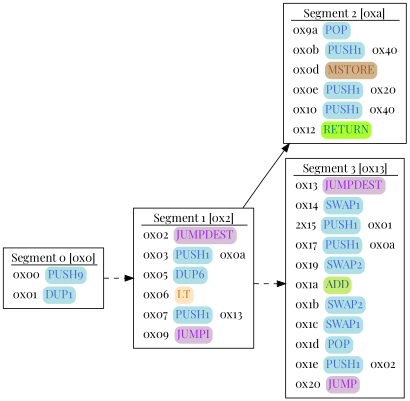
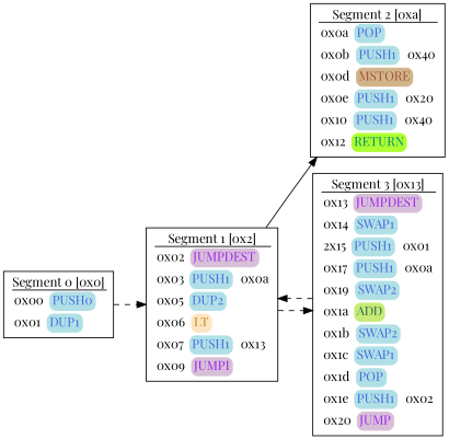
  digraph {
    fontname="Playfair Display"
    rankdir=LR
    ranking=TB
    node [fontname="Playfair Display" shape=box]
    edge [fontname="Playfair Display" style=dashed]
-   n1 [label=< <TABLE ALIGN="LEFT" CELLBORDER="0" BORDER="0" cellpadding="0"  CELLSPACING="1"> <TR><TD>Segment 0 [0x0]</TD></TR><HR/> <TR><TD width="1" fixedsize="true" align="left"> <TABLE  border="0" cellpadding="0" cellsborder="0" CELLSPACING="1"><TR><TD width="1" fixedsize="false" align="left" cellpadding="1">0x00 </TD> <TD width="1" fixedsize="true" style="Rounded" BORDER="0" BGCOLOR="powderblue" align="left" cellpadding="3"><FONT color="royalblue">PUSH9</FONT></TD></TR></TABLE></TD></TR> <TR><TD width="1" fixedsize="true" align="left"> <TABLE  border="0" cellpadding="0" cellsborder="0" CELLSPACING="1"><TR><TD width="1" fixedsize="false" align="left" cellpadding="1">0x01 </TD> <TD width="1" fixedsize="true" style="Rounded" BORDER="0" BGCOLOR="powderblue" align="left" cellpadding="3"><FONT color="royalblue">DUP1</FONT></TD></TR></TABLE></TD></TR> </TABLE> >]
-   n2 [label=< <TABLE ALIGN="LEFT" CELLBORDER="0" BORDER="0" cellpadding="0"  CELLSPACING="1"> <TR><TD>Segment 1 [0x2]</TD></TR><HR/> <TR><TD width="1" fixedsize="true" align="left"> <TABLE  border="0" cellpadding="0" cellsborder="0" CELLSPACING="1"><TR><TD width="1" fixedsize="false" align="left" cellpadding="1">0x02 </TD> <TD width="1" fixedsize="true" style="Rounded" BORDER="0" BGCOLOR="thistle" align="left" cellpadding="3"><FONT color="purple">JUMPDEST</FONT></TD></TR></TABLE></TD></TR> <TR><TD width="1" fixedsize="true" align="left"> <TABLE  border="0" cellpadding="0" cellsborder="0" CELLSPACING="1"><TR><TD width="1" fixedsize="false" align="left" cellpadding="1">0x03 </TD> <TD width="1" fixedsize="true" style="Rounded" BORDER="0" BGCOLOR="powderblue" align="left" cellpadding="3"><FONT color="royalblue">PUSH1</FONT></TD><TD width="1" fixedsize="true" align="left">  0x0a</TD></TR></TABLE></TD></TR> <TR><TD width="1" fixedsize="true" align="left"> <TABLE  border="0" cellpadding="0" cellsborder="0" CELLSPACING="1"><TR><TD width="1" fixedsize="false" align="left" cellpadding="1">0x05 </TD> <TD width="1" fixedsize="true" style="Rounded" BORDER="0" BGCOLOR="powderblue" align="left" cellpadding="3"><FONT color="royalblue">DUP6</FONT></TD></TR></TABLE></TD></TR> <TR><TD width="1" fixedsize="true" align="left"> <TABLE  border="0" cellpadding="0" cellsborder="0" CELLSPACING="1"><TR><TD width="1" fixedsize="false" align="left" cellpadding="1">0x06 </TD> <TD width="1" fixedsize="true" style="Rounded" BORDER="0" BGCOLOR="bisque" align="left" cellpadding="3"><FONT color="darkgoldenrod">LT</FONT></TD></TR></TABLE></TD></TR> <TR><TD width="1" fixedsize="true" align="left"> <TABLE  border="0" cellpadding="0" cellsborder="0" CELLSPACING="1"><TR><TD width="1" fixedsize="false" align="left" cellpadding="1">0x07 </TD> <TD width="1" fixedsize="true" style="Rounded" BORDER="0" BGCOLOR="powderblue" align="left" cellpadding="3"><FONT color="royalblue">PUSH1</FONT></TD><TD width="1" fixedsize="true" align="left">  0x13</TD></TR></TABLE></TD></TR> <TR><TD width="1" fixedsize="true" align="left"> <TABLE  border="0" cellpadding="0" cellsborder="0" CELLSPACING="1"><TR><TD width="1" fixedsize="false" align="left" cellpadding="1">0x09 </TD> <TD width="1" fixedsize="true" style="Rounded" BORDER="0" BGCOLOR="thistle" align="left" cellpadding="3"><FONT color="purple">JUMPI</FONT></TD></TR></TABLE></TD></TR> </TABLE> >]
-   n3 [label=< <TABLE ALIGN="LEFT" CELLBORDER="0" BORDER="0" cellpadding="0"  CELLSPACING="1"> <TR><TD>Segment 2 [0xa]</TD></TR><HR/> <TR><TD width="1" fixedsize="true" align="left"> <TABLE  border="0" cellpadding="0" cellsborder="0" CELLSPACING="1"><TR><TD width="1" fixedsize="false" align="left" cellpadding="1">0x9a </TD> <TD width="1" fixedsize="true" style="Rounded" BORDER="0" BGCOLOR="powderblue" align="left" cellpadding="3"><FONT color="royalblue">POP</FONT></TD></TR></TABLE></TD></TR> <TR><TD width="1" fixedsize="true" align="left"> <TABLE  border="0" cellpadding="0" cellsborder="0" CELLSPACING="1"><TR><TD width="1" fixedsize="false" align="left" cellpadding="1">0x0b </TD> <TD width="1" fixedsize="true" style="Rounded" BORDER="0" BGCOLOR="powderblue" align="left" cellpadding="3"><FONT color="royalblue">PUSH1</FONT></TD><TD width="1" fixedsize="true" align="left">  0x40</TD></TR></TABLE></TD></TR> <TR><TD width="1" fixedsize="true" align="left"> <TABLE  border="0" cellpadding="0" cellsborder="0" CELLSPACING="1"><TR><TD width="1" fixedsize="false" align="left" cellpadding="1">0x0d </TD> <TD width="1" fixedsize="true" style="Rounded" BORDER="0" BGCOLOR="tan" align="left" cellpadding="3"><FONT color="sienna">MSTORE</FONT></TD></TR></TABLE></TD></TR> <TR><TD width="1" fixedsize="true" align="left"> <TABLE  border="0" cellpadding="0" cellsborder="0" CELLSPACING="1"><TR><TD width="1" fixedsize="false" align="left" cellpadding="1">0x0e </TD> <TD width="1" fixedsize="true" style="Rounded" BORDER="0" BGCOLOR="powderblue" align="left" cellpadding="3"><FONT color="royalblue">PUSH1</FONT></TD><TD width="1" fixedsize="true" align="left">  0x20</TD></TR></TABLE></TD></TR> <TR><TD width="1" fixedsize="true" align="left"> <TABLE  border="0" cellpadding="0" cellsborder="0" CELLSPACING="1"><TR><TD width="1" fixedsize="false" align="left" cellpadding="1">0x10 </TD> <TD width="1" fixedsize="true" style="Rounded" BORDER="0" BGCOLOR="powderblue" align="left" cellpadding="3"><FONT color="royalblue">PUSH1</FONT></TD><TD width="1" fixedsize="true" align="left">  0x40</TD></TR></TABLE></TD></TR> <TR><TD width="1" fixedsize="true" align="left"> <TABLE  border="0" cellpadding="0" cellsborder="0" CELLSPACING="1"><TR><TD width="1" fixedsize="false" align="left" cellpadding="1">0x12 </TD> <TD width="1" fixedsize="true" style="Rounded" BORDER="0" BGCOLOR="greenyellow" align="left" cellpadding="3"><FONT color="teal">RETURN</FONT></TD></TR></TABLE></TD></TR> </TABLE> >]
+   n1 [label=< <TABLE ALIGN="LEFT" CELLBORDER="0" BORDER="0" cellpadding="0"  CELLSPACING="1"> <TR><TD>Segment 0 [0x0]</TD></TR><HR/> <TR><TD width="1" fixedsize="true" align="left"> <TABLE  border="0" cellpadding="0" cellsborder="0" CELLSPACING="1"><TR><TD width="1" fixedsize="false" align="left" cellpadding="1">0x00 </TD> <TD width="1" fixedsize="true" style="Rounded" BORDER="0" BGCOLOR="powderblue" align="left" cellpadding="3"><FONT color="royalblue">PUSH0</FONT></TD></TR></TABLE></TD></TR> <TR><TD width="1" fixedsize="true" align="left"> <TABLE  border="0" cellpadding="0" cellsborder="0" CELLSPACING="1"><TR><TD width="1" fixedsize="false" align="left" cellpadding="1">0x01 </TD> <TD width="1" fixedsize="true" style="Rounded" BORDER="0" BGCOLOR="powderblue" align="left" cellpadding="3"><FONT color="royalblue">DUP1</FONT></TD></TR></TABLE></TD></TR> </TABLE> >]
+   n2 [label=< <TABLE ALIGN="LEFT" CELLBORDER="0" BORDER="0" cellpadding="0"  CELLSPACING="1"> <TR><TD>Segment 1 [0x2]</TD></TR><HR/> <TR><TD width="1" fixedsize="true" align="left"> <TABLE  border="0" cellpadding="0" cellsborder="0" CELLSPACING="1"><TR><TD width="1" fixedsize="false" align="left" cellpadding="1">0x02 </TD> <TD width="1" fixedsize="true" style="Rounded" BORDER="0" BGCOLOR="thistle" align="left" cellpadding="3"><FONT color="purple">JUMPDEST</FONT></TD></TR></TABLE></TD></TR> <TR><TD width="1" fixedsize="true" align="left"> <TABLE  border="0" cellpadding="0" cellsborder="0" CELLSPACING="1"><TR><TD width="1" fixedsize="false" align="left" cellpadding="1">0x03 </TD> <TD width="1" fixedsize="true" style="Rounded" BORDER="0" BGCOLOR="powderblue" align="left" cellpadding="3"><FONT color="royalblue">PUSH1</FONT></TD><TD width="1" fixedsize="true" align="left">  0x0a</TD></TR></TABLE></TD></TR> <TR><TD width="1" fixedsize="true" align="left"> <TABLE  border="0" cellpadding="0" cellsborder="0" CELLSPACING="1"><TR><TD width="1" fixedsize="false" align="left" cellpadding="1">0x05 </TD> <TD width="1" fixedsize="true" style="Rounded" BORDER="0" BGCOLOR="powderblue" align="left" cellpadding="3"><FONT color="royalblue">DUP2</FONT></TD></TR></TABLE></TD></TR> <TR><TD width="1" fixedsize="true" align="left"> <TABLE  border="0" cellpadding="0" cellsborder="0" CELLSPACING="1"><TR><TD width="1" fixedsize="false" align="left" cellpadding="1">0x06 </TD> <TD width="1" fixedsize="true" style="Rounded" BORDER="0" BGCOLOR="bisque" align="left" cellpadding="3"><FONT color="darkgoldenrod">LT</FONT></TD></TR></TABLE></TD></TR> <TR><TD width="1" fixedsize="true" align="left"> <TABLE  border="0" cellpadding="0" cellsborder="0" CELLSPACING="1"><TR><TD width="1" fixedsize="false" align="left" cellpadding="1">0x07 </TD> <TD width="1" fixedsize="true" style="Rounded" BORDER="0" BGCOLOR="powderblue" align="left" cellpadding="3"><FONT color="royalblue">PUSH1</FONT></TD><TD width="1" fixedsize="true" align="left">  0x13</TD></TR></TABLE></TD></TR> <TR><TD width="1" fixedsize="true" align="left"> <TABLE  border="0" cellpadding="0" cellsborder="0" CELLSPACING="1"><TR><TD width="1" fixedsize="false" align="left" cellpadding="1">0x09 </TD> <TD width="1" fixedsize="true" style="Rounded" BORDER="0" BGCOLOR="thistle" align="left" cellpadding="3"><FONT color="purple">JUMPI</FONT></TD></TR></TABLE></TD></TR> </TABLE> >]
+   n3 [label=< <TABLE ALIGN="LEFT" CELLBORDER="0" BORDER="0" cellpadding="0"  CELLSPACING="1"> <TR><TD>Segment 2 [0xa]</TD></TR><HR/> <TR><TD width="1" fixedsize="true" align="left"> <TABLE  border="0" cellpadding="0" cellsborder="0" CELLSPACING="1"><TR><TD width="1" fixedsize="false" align="left" cellpadding="1">0x0a </TD> <TD width="1" fixedsize="true" style="Rounded" BORDER="0" BGCOLOR="powderblue" align="left" cellpadding="3"><FONT color="royalblue">POP</FONT></TD></TR></TABLE></TD></TR> <TR><TD width="1" fixedsize="true" align="left"> <TABLE  border="0" cellpadding="0" cellsborder="0" CELLSPACING="1"><TR><TD width="1" fixedsize="false" align="left" cellpadding="1">0x0b </TD> <TD width="1" fixedsize="true" style="Rounded" BORDER="0" BGCOLOR="powderblue" align="left" cellpadding="3"><FONT color="royalblue">PUSH1</FONT></TD><TD width="1" fixedsize="true" align="left">  0x40</TD></TR></TABLE></TD></TR> <TR><TD width="1" fixedsize="true" align="left"> <TABLE  border="0" cellpadding="0" cellsborder="0" CELLSPACING="1"><TR><TD width="1" fixedsize="false" align="left" cellpadding="1">0x0d </TD> <TD width="1" fixedsize="true" style="Rounded" BORDER="0" BGCOLOR="tan" align="left" cellpadding="3"><FONT color="sienna">MSTORE</FONT></TD></TR></TABLE></TD></TR> <TR><TD width="1" fixedsize="true" align="left"> <TABLE  border="0" cellpadding="0" cellsborder="0" CELLSPACING="1"><TR><TD width="1" fixedsize="false" align="left" cellpadding="1">0x0e </TD> <TD width="1" fixedsize="true" style="Rounded" BORDER="0" BGCOLOR="powderblue" align="left" cellpadding="3"><FONT color="royalblue">PUSH1</FONT></TD><TD width="1" fixedsize="true" align="left">  0x20</TD></TR></TABLE></TD></TR> <TR><TD width="1" fixedsize="true" align="left"> <TABLE  border="0" cellpadding="0" cellsborder="0" CELLSPACING="1"><TR><TD width="1" fixedsize="false" align="left" cellpadding="1">0x10 </TD> <TD width="1" fixedsize="true" style="Rounded" BORDER="0" BGCOLOR="powderblue" align="left" cellpadding="3"><FONT color="royalblue">PUSH1</FONT></TD><TD width="1" fixedsize="true" align="left">  0x40</TD></TR></TABLE></TD></TR> <TR><TD width="1" fixedsize="true" align="left"> <TABLE  border="0" cellpadding="0" cellsborder="0" CELLSPACING="1"><TR><TD width="1" fixedsize="false" align="left" cellpadding="1">0x12 </TD> <TD width="1" fixedsize="true" style="Rounded" BORDER="0" BGCOLOR="greenyellow" align="left" cellpadding="3"><FONT color="teal">RETURN</FONT></TD></TR></TABLE></TD></TR> </TABLE> >]
    n4 [label=< <TABLE ALIGN="LEFT" CELLBORDER="0" BORDER="0" cellpadding="0"  CELLSPACING="1"> <TR><TD>Segment 3 [0x13]</TD></TR><HR/> <TR><TD width="1" fixedsize="true" align="left"> <TABLE  border="0" cellpadding="0" cellsborder="0" CELLSPACING="1"><TR><TD width="1" fixedsize="false" align="left" cellpadding="1">0x13 </TD> <TD width="1" fixedsize="true" style="Rounded" BORDER="0" BGCOLOR="thistle" align="left" cellpadding="3"><FONT color="purple">JUMPDEST</FONT></TD></TR></TABLE></TD></TR> <TR><TD width="1" fixedsize="true" align="left"> <TABLE  border="0" cellpadding="0" cellsborder="0" CELLSPACING="1"><TR><TD width="1" fixedsize="false" align="left" cellpadding="1">0x14 </TD> <TD width="1" fixedsize="true" style="Rounded" BORDER="0" BGCOLOR="powderblue" align="left" cellpadding="3"><FONT color="royalblue">SWAP1</FONT></TD></TR></TABLE></TD></TR> <TR><TD width="1" fixedsize="true" align="left"> <TABLE  border="0" cellpadding="0" cellsborder="0" CELLSPACING="1"><TR><TD width="1" fixedsize="false" align="left" cellpadding="1">2x15 </TD> <TD width="1" fixedsize="true" style="Rounded" BORDER="0" BGCOLOR="powderblue" align="left" cellpadding="3"><FONT color="royalblue">PUSH1</FONT></TD><TD width="1" fixedsize="true" align="left">  0x01</TD></TR></TABLE></TD></TR> <TR><TD width="1" fixedsize="true" align="left"> <TABLE  border="0" cellpadding="0" cellsborder="0" CELLSPACING="1"><TR><TD width="1" fixedsize="false" align="left" cellpadding="1">0x17 </TD> <TD width="1" fixedsize="true" style="Rounded" BORDER="0" BGCOLOR="powderblue" align="left" cellpadding="3"><FONT color="royalblue">PUSH1</FONT></TD><TD width="1" fixedsize="true" align="left">  0x0a</TD></TR></TABLE></TD></TR> <TR><TD width="1" fixedsize="true" align="left"> <TABLE  border="0" cellpadding="0" cellsborder="0" CELLSPACING="1"><TR><TD width="1" fixedsize="false" align="left" cellpadding="1">0x19 </TD> <TD width="1" fixedsize="true" style="Rounded" BORDER="0" BGCOLOR="powderblue" align="left" cellpadding="3"><FONT color="royalblue">SWAP2</FONT></TD></TR></TABLE></TD></TR> <TR><TD width="1" fixedsize="true" align="left"> <TABLE  border="0" cellpadding="0" cellsborder="0" CELLSPACING="1"><TR><TD width="1" fixedsize="false" align="left" cellpadding="1">0x1a </TD> <TD width="1" fixedsize="true" style="Rounded" BORDER="0" BGCOLOR="#c6eb76" align="left" cellpadding="3"><FONT color="#316152">ADD</FONT></TD></TR></TABLE></TD></TR> <TR><TD width="1" fixedsize="true" align="left"> <TABLE  border="0" cellpadding="0" cellsborder="0" CELLSPACING="1"><TR><TD width="1" fixedsize="false" align="left" cellpadding="1">0x1b </TD> <TD width="1" fixedsize="true" style="Rounded" BORDER="0" BGCOLOR="powderblue" align="left" cellpadding="3"><FONT color="royalblue">SWAP2</FONT></TD></TR></TABLE></TD></TR> <TR><TD width="1" fixedsize="true" align="left"> <TABLE  border="0" cellpadding="0" cellsborder="0" CELLSPACING="1"><TR><TD width="1" fixedsize="false" align="left" cellpadding="1">0x1c </TD> <TD width="1" fixedsize="true" style="Rounded" BORDER="0" BGCOLOR="powderblue" align="left" cellpadding="3"><FONT color="royalblue">SWAP1</FONT></TD></TR></TABLE></TD></TR> <TR><TD width="1" fixedsize="true" align="left"> <TABLE  border="0" cellpadding="0" cellsborder="0" CELLSPACING="1"><TR><TD width="1" fixedsize="false" align="left" cellpadding="1">0x1d </TD> <TD width="1" fixedsize="true" style="Rounded" BORDER="0" BGCOLOR="powderblue" align="left" cellpadding="3"><FONT color="royalblue">POP</FONT></TD></TR></TABLE></TD></TR> <TR><TD width="1" fixedsize="true" align="left"> <TABLE  border="0" cellpadding="0" cellsborder="0" CELLSPACING="1"><TR><TD width="1" fixedsize="false" align="left" cellpadding="1">0x1e </TD> <TD width="1" fixedsize="true" style="Rounded" BORDER="0" BGCOLOR="powderblue" align="left" cellpadding="3"><FONT color="royalblue">PUSH1</FONT></TD><TD width="1" fixedsize="true" align="left">  0x02</TD></TR></TABLE></TD></TR> <TR><TD width="1" fixedsize="true" align="left"> <TABLE  border="0" cellpadding="0" cellsborder="0" CELLSPACING="1"><TR><TD width="1" fixedsize="false" align="left" cellpadding="1">0x20 </TD> <TD width="1" fixedsize="true" style="Rounded" BORDER="0" BGCOLOR="thistle" align="left" cellpadding="3"><FONT color="purple">JUMP</FONT></TD></TR></TABLE></TD></TR> </TABLE> >]
    n1 -> n2
    n2 -> n3 [style=""]
    n2 -> n4
+   n4 -> n2
  }
